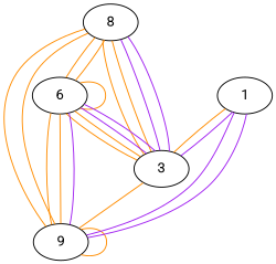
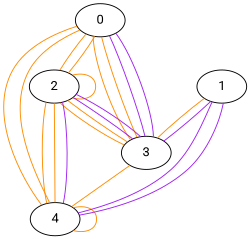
  graph {
    fontname=Roboto
    node [fontname=Roboto]
    edge [color=darkorange fontname=Roboto]
-   0 [label=8]
-   2 [label=6]
+   0
+   2
    3
-   4 [label=9]
+   4
    1
    0 -- 2
    0 -- 2
    0 -- 3
    0 -- 3
    0 -- 3 [color=purple]
    0 -- 3 [color=purple]
    0 -- 4
    0 -- 4
    2 -- 2
    2 -- 3
    2 -- 3
    2 -- 3 [color=purple]
    2 -- 3 [color=purple]
    2 -- 4
    2 -- 4
    2 -- 4 [color=purple]
    3 -- 4
    4 -- 4
    1 -- 3
    1 -- 3 [color=purple]
    1 -- 4 [color=purple]
    1 -- 4 [color=purple]
  }
